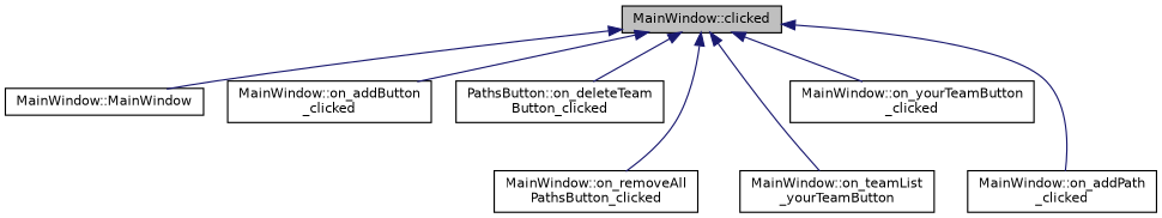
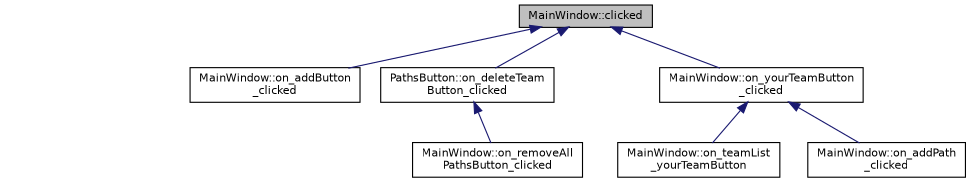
  digraph {
    rankdir=TB
    node [color=black fillcolor=white fontname=Helvetica fontsize=10 shape=record style=filled]
    edge [color=midnightblue dir=back fontname=Helvetica fontsize=10 labelfontname=Helvetica labelfontsize=10 style=solid]
    n1 [fillcolor=grey75 fontcolor=black height=0.2 label="MainWindow::clicked" width=0.4]
-   n2 [height=0.2 label="MainWindow::MainWindow" width=0.4]
    n3 [height=0.2 label="MainWindow::on_addButton\l_clicked" width=0.4]
    n4 [height=0.2 label="PathsButton::on_deleteTeam\lButton_clicked" width=0.4]
    n5 [height=0.2 label="MainWindow::on_yourTeamButton\l_clicked" width=0.4]
    n6 [height=0.2 label="MainWindow::on_teamList\l_yourTeamButton" width=0.4]
    n7 [height=0.2 label="MainWindow::on_addPath\l_clicked" width=0.4]
    n8 [height=0.2 label="MainWindow::on_removeAll\lPathsButton_clicked" width=0.4]
-   n1 -> n2
    n1 -> n3
    n1 -> n4
    n1 -> n5
-   n1 -> n6
-   n1 -> n7
-   n1 -> n8
+   n5 -> n6
+   n5 -> n7
+   n4 -> n8
  }
